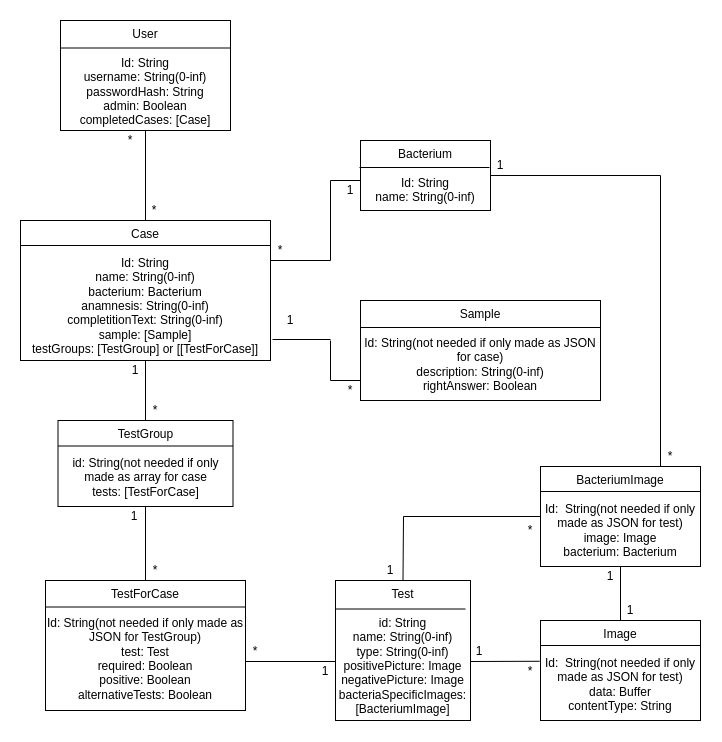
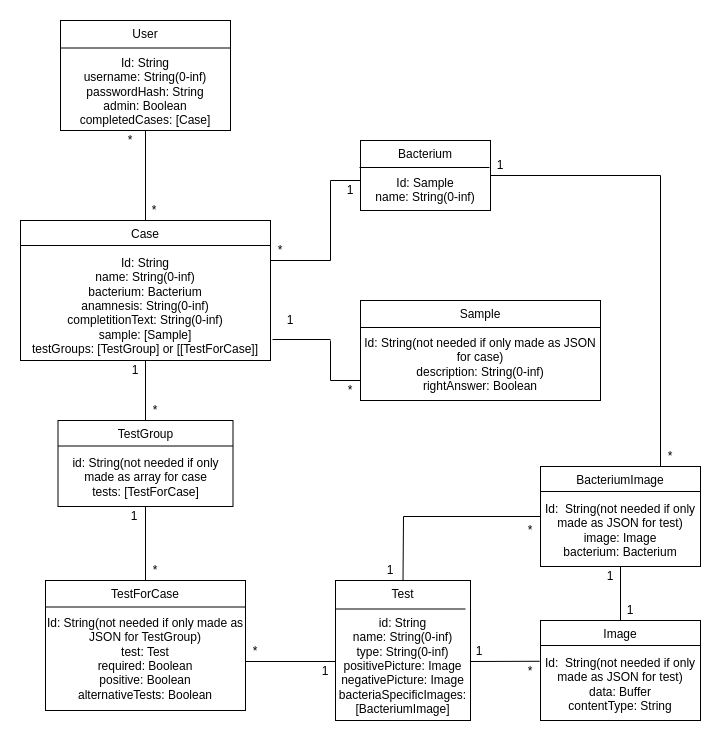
  <mxCell id="0" />
  <mxCell id="1" parent="0" />
  <mxCell id="2" value="User&lt;br&gt;&lt;br&gt;Id: String&lt;br&gt;username: String(0-inf)&lt;br&gt;passwordHash: String&lt;br&gt;admin: Boolean&lt;br&gt;completedCases: [Case]" style="rounded=0;whiteSpace=wrap;html=1;verticalAlign=top;" parent="1" vertex="1"><mxGeometry x="60" y="20" width="170" height="110" as="geometry" /></mxCell>
- <mxCell id="3" value="Bacterium&lt;br&gt;&lt;br&gt;Id: String&lt;br&gt;name: String(0-inf)" style="rounded=0;whiteSpace=wrap;html=1;verticalAlign=top;" parent="1" vertex="1"><mxGeometry x="360" y="140" width="130" height="70" as="geometry" /></mxCell>
+ <mxCell id="3" value="Bacterium&lt;br&gt;&lt;br&gt;Id: Sample&lt;br&gt;name: String(0-inf)" style="rounded=0;whiteSpace=wrap;html=1;verticalAlign=top;" parent="1" vertex="1"><mxGeometry x="360" y="140" width="130" height="70" as="geometry" /></mxCell>
  <mxCell id="4" value="Case&lt;br&gt;&lt;br&gt;Id: String&lt;br&gt;name: String(0-inf)&lt;br&gt;bacterium: Bacterium&lt;br&gt;anamnesis: String(0-inf)&lt;br&gt;completitionText: String(0-inf)&lt;br&gt;sample: [Sample]&lt;br&gt;testGroups: [TestGroup] or [[TestForCase]]" style="rounded=0;whiteSpace=wrap;html=1;verticalAlign=top;" parent="1" vertex="1"><mxGeometry x="20" y="220" width="250" height="140" as="geometry" /></mxCell>
  <mxCell id="5" value="Sample&lt;br&gt;&lt;br&gt;Id: String(not needed if only made as JSON for case)&lt;br&gt;description: String(0-inf)&lt;br&gt;rightAnswer: Boolean" style="rounded=0;whiteSpace=wrap;html=1;verticalAlign=top;" parent="1" vertex="1"><mxGeometry x="360" y="300" width="240" height="100" as="geometry" /></mxCell>
  <mxCell id="6" value="Test&lt;br&gt;&lt;br&gt;id: String&lt;br&gt;name: String(0-inf)&lt;br&gt;type: String(0-inf)&lt;br&gt;positivePicture: Image&lt;br&gt;negativePicture: Image&lt;br&gt;bacteriaSpecificImages: [BacteriumImage]" style="rounded=0;whiteSpace=wrap;html=1;verticalAlign=top;" parent="1" vertex="1"><mxGeometry x="335" y="580" width="135" height="140" as="geometry" /></mxCell>
  <mxCell id="7" value="TestForCase&lt;br&gt;&lt;br&gt;Id: String(not needed if only made as JSON for TestGroup)&lt;br&gt;test: Test&lt;br&gt;required: Boolean&lt;br&gt;positive: Boolean&lt;br&gt;alternativeTests: Boolean" style="rounded=0;whiteSpace=wrap;html=1;verticalAlign=top;" parent="1" vertex="1"><mxGeometry x="45" y="580" width="200" height="130" as="geometry" /></mxCell>
  <mxCell id="8" value="" style="endArrow=none;html=1;exitX=0;exitY=0.25;exitDx=0;exitDy=0;entryX=1;entryY=0.25;entryDx=0;entryDy=0;" parent="1" source="2" target="2" edge="1"><mxGeometry width="50" height="50" relative="1" as="geometry"><mxPoint x="350" y="420" as="sourcePoint" /><mxPoint x="400" y="370" as="targetPoint" /></mxGeometry></mxCell>
  <mxCell id="9" value="" style="endArrow=none;html=1;exitX=0;exitY=0.25;exitDx=0;exitDy=0;entryX=1;entryY=0.25;entryDx=0;entryDy=0;" parent="1" edge="1"><mxGeometry width="50" height="50" relative="1" as="geometry"><mxPoint x="20" y="245" as="sourcePoint" /><mxPoint x="270" y="245" as="targetPoint" /></mxGeometry></mxCell>
  <mxCell id="10" value="" style="endArrow=none;html=1;exitX=0;exitY=0.5;exitDx=0;exitDy=0;entryX=1;entryY=0.5;entryDx=0;entryDy=0;" parent="1" edge="1"><mxGeometry width="50" height="50" relative="1" as="geometry"><mxPoint x="359" y="167" as="sourcePoint" /><mxPoint x="489" y="167" as="targetPoint" /></mxGeometry></mxCell>
  <mxCell id="11" value="" style="endArrow=none;html=1;exitX=0;exitY=0.25;exitDx=0;exitDy=0;entryX=1;entryY=0.25;entryDx=0;entryDy=0;" parent="1" edge="1"><mxGeometry width="50" height="50" relative="1" as="geometry"><mxPoint x="360" y="327" as="sourcePoint" /><mxPoint x="600" y="327" as="targetPoint" /></mxGeometry></mxCell>
  <mxCell id="12" value="" style="endArrow=none;html=1;exitX=0;exitY=0.25;exitDx=0;exitDy=0;entryX=1;entryY=0.25;entryDx=0;entryDy=0;" parent="1" edge="1"><mxGeometry width="50" height="50" relative="1" as="geometry"><mxPoint x="45" y="606.5" as="sourcePoint" /><mxPoint x="245" y="606.5" as="targetPoint" /></mxGeometry></mxCell>
  <mxCell id="13" value="" style="endArrow=none;html=1;exitX=0;exitY=0.25;exitDx=0;exitDy=0;entryX=1;entryY=0.25;entryDx=0;entryDy=0;" parent="1" edge="1"><mxGeometry width="50" height="50" relative="1" as="geometry"><mxPoint x="335" y="608.5" as="sourcePoint" /><mxPoint x="465" y="608.5" as="targetPoint" /></mxGeometry></mxCell>
  <mxCell id="14" value="" style="endArrow=none;html=1;exitX=0.5;exitY=1;exitDx=0;exitDy=0;entryX=0.5;entryY=0;entryDx=0;entryDy=0;" parent="1" source="2" target="4" edge="1"><mxGeometry width="50" height="50" relative="1" as="geometry"><mxPoint x="350" y="420" as="sourcePoint" /><mxPoint x="400" y="370" as="targetPoint" /></mxGeometry></mxCell>
  <mxCell id="15" value="" style="endArrow=none;html=1;entryX=1;entryY=0;entryDx=0;entryDy=0;" parent="1" target="23" edge="1"><mxGeometry width="50" height="50" relative="1" as="geometry"><mxPoint x="245" y="661" as="sourcePoint" /><mxPoint x="355" y="588" as="targetPoint" /></mxGeometry></mxCell>
  <mxCell id="16" value="*" style="text;html=1;strokeColor=none;fillColor=none;align=center;verticalAlign=middle;whiteSpace=wrap;rounded=0;" parent="1" vertex="1"><mxGeometry x="120" y="130" width="20" height="20" as="geometry" /></mxCell>
  <mxCell id="17" value="*" style="text;html=1;strokeColor=none;fillColor=none;align=center;verticalAlign=middle;whiteSpace=wrap;rounded=0;" parent="1" vertex="1"><mxGeometry x="144" y="200" width="20" height="20" as="geometry" /></mxCell>
  <mxCell id="18" value="*" style="text;html=1;strokeColor=none;fillColor=none;align=center;verticalAlign=middle;whiteSpace=wrap;rounded=0;" parent="1" vertex="1"><mxGeometry x="270" y="240" width="20" height="20" as="geometry" /></mxCell>
  <mxCell id="19" value="1" style="text;html=1;strokeColor=none;fillColor=none;align=center;verticalAlign=middle;whiteSpace=wrap;rounded=0;" parent="1" vertex="1"><mxGeometry x="340" y="180" width="20" height="20" as="geometry" /></mxCell>
  <mxCell id="20" value="1" style="text;html=1;strokeColor=none;fillColor=none;align=center;verticalAlign=middle;whiteSpace=wrap;rounded=0;" parent="1" vertex="1"><mxGeometry x="280" y="310" width="20" height="20" as="geometry" /></mxCell>
  <mxCell id="21" value="*" style="text;html=1;strokeColor=none;fillColor=none;align=center;verticalAlign=middle;whiteSpace=wrap;rounded=0;" parent="1" vertex="1"><mxGeometry x="340" y="380" width="20" height="20" as="geometry" /></mxCell>
  <mxCell id="22" value="*" style="text;html=1;strokeColor=none;fillColor=none;align=center;verticalAlign=middle;whiteSpace=wrap;rounded=0;" parent="1" vertex="1"><mxGeometry x="145" y="560" width="20" height="20" as="geometry" /></mxCell>
  <mxCell id="23" value="1" style="text;html=1;strokeColor=none;fillColor=none;align=center;verticalAlign=middle;whiteSpace=wrap;rounded=0;" parent="1" vertex="1"><mxGeometry x="315" y="661" width="20" height="20" as="geometry" /></mxCell>
  <mxCell id="24" value="*" style="text;html=1;strokeColor=none;fillColor=none;align=center;verticalAlign=middle;whiteSpace=wrap;rounded=0;" parent="1" vertex="1"><mxGeometry x="245" y="641" width="20" height="20" as="geometry" /></mxCell>
  <mxCell id="25" value="" style="endArrow=none;html=1;exitX=1;exitY=0.25;exitDx=0;exitDy=0;" parent="1" edge="1"><mxGeometry width="50" height="50" relative="1" as="geometry"><mxPoint x="270" y="260" as="sourcePoint" /><mxPoint x="330" y="260" as="targetPoint" /></mxGeometry></mxCell>
  <mxCell id="26" value="" style="endArrow=none;html=1;" parent="1" edge="1"><mxGeometry width="50" height="50" relative="1" as="geometry"><mxPoint x="330" y="180" as="sourcePoint" /><mxPoint x="330" y="260" as="targetPoint" /></mxGeometry></mxCell>
  <mxCell id="27" value="" style="endArrow=none;html=1;exitX=1;exitY=0;exitDx=0;exitDy=0;" parent="1" source="19" edge="1"><mxGeometry width="50" height="50" relative="1" as="geometry"><mxPoint x="300" y="310" as="sourcePoint" /><mxPoint x="330" y="180" as="targetPoint" /></mxGeometry></mxCell>
  <mxCell id="28" value="" style="endArrow=none;html=1;exitX=1.008;exitY=0.85;exitDx=0;exitDy=0;exitPerimeter=0;" parent="1" source="4" edge="1"><mxGeometry width="50" height="50" relative="1" as="geometry"><mxPoint x="300" y="310" as="sourcePoint" /><mxPoint x="330" y="339" as="targetPoint" /></mxGeometry></mxCell>
  <mxCell id="29" value="" style="endArrow=none;html=1;" parent="1" edge="1"><mxGeometry width="50" height="50" relative="1" as="geometry"><mxPoint x="330" y="340" as="sourcePoint" /><mxPoint x="330" y="380" as="targetPoint" /></mxGeometry></mxCell>
  <mxCell id="30" value="" style="endArrow=none;html=1;exitX=1;exitY=0;exitDx=0;exitDy=0;" parent="1" source="21" edge="1"><mxGeometry width="50" height="50" relative="1" as="geometry"><mxPoint x="300" y="310" as="sourcePoint" /><mxPoint x="330" y="380" as="targetPoint" /></mxGeometry></mxCell>
  <mxCell id="31" value="TestGroup&lt;br&gt;&lt;br&gt;id: String(not needed if only made as array for case&lt;br&gt;tests: [TestForCase]" style="rounded=0;whiteSpace=wrap;html=1;verticalAlign=top;" parent="1" vertex="1"><mxGeometry x="57.5" y="420" width="175" height="86" as="geometry" /></mxCell>
  <mxCell id="32" value="" style="endArrow=none;html=1;exitX=0;exitY=0.25;exitDx=0;exitDy=0;entryX=1;entryY=0.25;entryDx=0;entryDy=0;" parent="1" edge="1"><mxGeometry width="50" height="50" relative="1" as="geometry"><mxPoint x="57.5" y="445.5" as="sourcePoint" /><mxPoint x="232.5" y="445.5" as="targetPoint" /></mxGeometry></mxCell>
  <mxCell id="33" value="" style="endArrow=none;html=1;exitX=0.5;exitY=1;exitDx=0;exitDy=0;entryX=0.5;entryY=0;entryDx=0;entryDy=0;" parent="1" source="4" target="31" edge="1"><mxGeometry width="50" height="50" relative="1" as="geometry"><mxPoint x="310" y="480" as="sourcePoint" /><mxPoint x="360" y="430" as="targetPoint" /></mxGeometry></mxCell>
  <mxCell id="34" value="" style="endArrow=none;html=1;exitX=0.5;exitY=0;exitDx=0;exitDy=0;entryX=0.5;entryY=1;entryDx=0;entryDy=0;" parent="1" source="7" target="31" edge="1"><mxGeometry width="50" height="50" relative="1" as="geometry"><mxPoint x="310" y="480" as="sourcePoint" /><mxPoint x="360" y="430" as="targetPoint" /></mxGeometry></mxCell>
  <mxCell id="35" value="*" style="text;html=1;strokeColor=none;fillColor=none;align=center;verticalAlign=middle;whiteSpace=wrap;rounded=0;" parent="1" vertex="1"><mxGeometry x="145" y="400" width="20" height="20" as="geometry" /></mxCell>
  <mxCell id="36" value="1" style="text;html=1;strokeColor=none;fillColor=none;align=center;verticalAlign=middle;whiteSpace=wrap;rounded=0;" parent="1" vertex="1"><mxGeometry x="125" y="360" width="20" height="20" as="geometry" /></mxCell>
  <mxCell id="37" value="1" style="text;html=1;strokeColor=none;fillColor=none;align=center;verticalAlign=middle;whiteSpace=wrap;rounded=0;" parent="1" vertex="1"><mxGeometry x="124" y="506" width="20" height="20" as="geometry" /></mxCell>
  <mxCell id="38" value="Image&lt;br&gt;&lt;br&gt;Id:&amp;nbsp;&amp;nbsp;String(not needed if only made as JSON for test)&lt;br&gt;data: Buffer&lt;br&gt;contentType: String" style="rounded=0;whiteSpace=wrap;html=1;verticalAlign=top;" parent="1" vertex="1"><mxGeometry x="540" y="620" width="160" height="100" as="geometry" /></mxCell>
  <mxCell id="39" value="" style="endArrow=none;html=1;exitX=0;exitY=0.25;exitDx=0;exitDy=0;" parent="1" edge="1" source="38"><mxGeometry width="50" height="50" relative="1" as="geometry"><mxPoint x="540" y="646.5" as="sourcePoint" /><mxPoint x="700" y="645" as="targetPoint" /></mxGeometry></mxCell>
  <mxCell id="40" value="" style="endArrow=none;html=1;entryX=-0.006;entryY=0.611;entryDx=0;entryDy=0;entryPerimeter=0;" parent="1" edge="1"><mxGeometry width="50" height="50" relative="1" as="geometry"><mxPoint x="470" y="661" as="sourcePoint" /><mxPoint x="539.22" y="660.77" as="targetPoint" /></mxGeometry></mxCell>
  <mxCell id="41" value="1" style="text;html=1;strokeColor=none;fillColor=none;align=center;verticalAlign=middle;whiteSpace=wrap;rounded=0;" parent="1" vertex="1"><mxGeometry x="469" y="641" width="20" height="20" as="geometry" /></mxCell>
  <mxCell id="42" value="*" style="text;html=1;strokeColor=none;fillColor=none;align=center;verticalAlign=middle;whiteSpace=wrap;rounded=0;" parent="1" vertex="1"><mxGeometry x="520" y="661" width="20" height="20" as="geometry" /></mxCell>
  <mxCell id="43" value="BacteriumImage&lt;br&gt;&lt;br&gt;Id:&amp;nbsp;&amp;nbsp;String(not needed if only made as JSON for test)&lt;br&gt;image: Image&lt;br&gt;bacterium: Bacterium" style="rounded=0;whiteSpace=wrap;html=1;verticalAlign=top;" vertex="1" parent="1"><mxGeometry x="540" y="466" width="160" height="100" as="geometry" /></mxCell>
  <mxCell id="44" value="" style="endArrow=none;html=1;exitX=0;exitY=0.25;exitDx=0;exitDy=0;" edge="1" parent="1" source="43"><mxGeometry width="50" height="50" relative="1" as="geometry"><mxPoint x="540" y="492.5" as="sourcePoint" /><mxPoint x="700" y="491" as="targetPoint" /></mxGeometry></mxCell>
  <mxCell id="45" value="" style="endArrow=none;html=1;entryX=0;entryY=0.5;entryDx=0;entryDy=0;" edge="1" parent="1" target="43"><mxGeometry width="50" height="50" relative="1" as="geometry"><mxPoint x="403" y="516" as="sourcePoint" /><mxPoint x="380" y="470" as="targetPoint" /></mxGeometry></mxCell>
  <mxCell id="46" value="" style="endArrow=none;html=1;exitX=0.5;exitY=0;exitDx=0;exitDy=0;" edge="1" parent="1" source="6"><mxGeometry width="50" height="50" relative="1" as="geometry"><mxPoint x="330" y="520" as="sourcePoint" /><mxPoint x="403" y="516" as="targetPoint" /></mxGeometry></mxCell>
  <mxCell id="47" value="1" style="text;html=1;strokeColor=none;fillColor=none;align=center;verticalAlign=middle;whiteSpace=wrap;rounded=0;" vertex="1" parent="1"><mxGeometry x="380" y="560" width="20" height="20" as="geometry" /></mxCell>
  <mxCell id="48" value="*" style="text;html=1;strokeColor=none;fillColor=none;align=center;verticalAlign=middle;whiteSpace=wrap;rounded=0;" vertex="1" parent="1"><mxGeometry x="520" y="520" width="20" height="20" as="geometry" /></mxCell>
  <mxCell id="49" value="" style="endArrow=none;html=1;exitX=0.5;exitY=0;exitDx=0;exitDy=0;entryX=0.5;entryY=1;entryDx=0;entryDy=0;" edge="1" parent="1" source="38" target="43"><mxGeometry width="50" height="50" relative="1" as="geometry"><mxPoint x="330" y="520" as="sourcePoint" /><mxPoint x="380" y="470" as="targetPoint" /></mxGeometry></mxCell>
  <mxCell id="50" value="1" style="text;html=1;strokeColor=none;fillColor=none;align=center;verticalAlign=middle;whiteSpace=wrap;rounded=0;" vertex="1" parent="1"><mxGeometry x="600" y="566" width="20" height="20" as="geometry" /></mxCell>
  <mxCell id="51" value="1" style="text;html=1;strokeColor=none;fillColor=none;align=center;verticalAlign=middle;whiteSpace=wrap;rounded=0;" vertex="1" parent="1"><mxGeometry x="620" y="600" width="20" height="20" as="geometry" /></mxCell>
  <mxCell id="52" value="" style="endArrow=none;html=1;exitX=0.75;exitY=0;exitDx=0;exitDy=0;" edge="1" parent="1" source="43"><mxGeometry width="50" height="50" relative="1" as="geometry"><mxPoint x="330" y="420" as="sourcePoint" /><mxPoint x="660" y="175" as="targetPoint" /></mxGeometry></mxCell>
  <mxCell id="53" value="" style="endArrow=none;html=1;exitX=1;exitY=0.5;exitDx=0;exitDy=0;" edge="1" parent="1" source="3"><mxGeometry width="50" height="50" relative="1" as="geometry"><mxPoint x="330" y="420" as="sourcePoint" /><mxPoint x="660" y="175" as="targetPoint" /></mxGeometry></mxCell>
  <mxCell id="54" value="1" style="text;html=1;strokeColor=none;fillColor=none;align=center;verticalAlign=middle;whiteSpace=wrap;rounded=0;" vertex="1" parent="1"><mxGeometry x="490" y="155" width="20" height="20" as="geometry" /></mxCell>
  <mxCell id="55" value="*" style="text;html=1;strokeColor=none;fillColor=none;align=center;verticalAlign=middle;whiteSpace=wrap;rounded=0;" vertex="1" parent="1"><mxGeometry x="660" y="446" width="20" height="20" as="geometry" /></mxCell>
